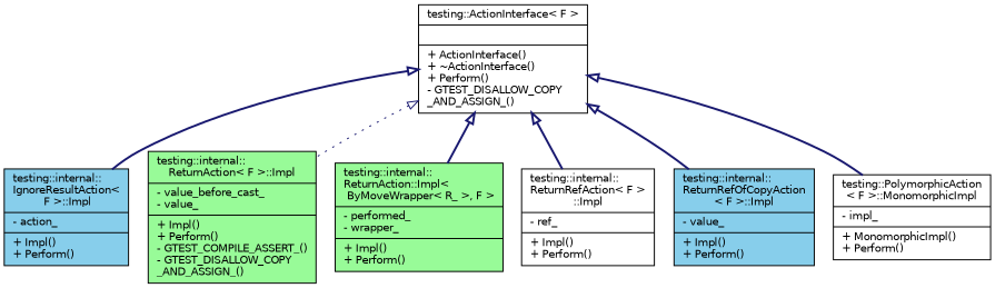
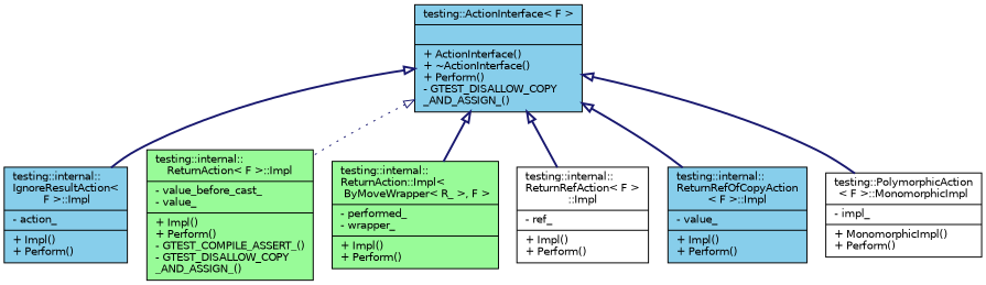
  digraph {
    fontname="DejaVu Sans"
    node [color=black fillcolor=white fontname="DejaVu Sans" fontsize=10 shape=record style=filled]
    edge [arrowtail=onormal color=midnightblue dir=back fontname="DejaVu Sans" fontsize=10 labelfontname=Helvetica labelfontsize=10 style=bold]
-   n1 [fontcolor=black height=0.2 label="{testing::ActionInterface\< F \>\n||+ ActionInterface()\l+ ~ActionInterface()\l+ Perform()\l- GTEST_DISALLOW_COPY\l_AND_ASSIGN_()\l}" width=0.4]
+   n1 [fillcolor=skyblue fontcolor=black height=0.2 label="{testing::ActionInterface\< F \>\n||+ ActionInterface()\l+ ~ActionInterface()\l+ Perform()\l- GTEST_DISALLOW_COPY\l_AND_ASSIGN_()\l}" width=0.4]
    n2 [fillcolor=skyblue height=0.2 label="{testing::internal::\lIgnoreResultAction\<\l F \>::Impl\n|- action_\l|+ Impl()\l+ Perform()\l}" width=0.4]
    n3 [fillcolor=palegreen height=0.2 label="{testing::internal::\lReturnAction\< F \>::Impl\n|- value_before_cast_\l- value_\l|+ Impl()\l+ Perform()\l- GTEST_COMPILE_ASSERT_()\l- GTEST_DISALLOW_COPY\l_AND_ASSIGN_()\l}" width=0.4]
    n4 [fillcolor=palegreen height=0.2 label="{testing::internal::\lReturnAction::Impl\<\l ByMoveWrapper\< R_ \>, F \>\n|- performed_\l- wrapper_\l|+ Impl()\l+ Perform()\l}" width=0.4]
    n5 [height=0.2 label="{testing::internal::\lReturnRefAction\< F \>\l::Impl\n|- ref_\l|+ Impl()\l+ Perform()\l}" width=0.4]
    n6 [fillcolor=skyblue height=0.2 label="{testing::internal::\lReturnRefOfCopyAction\l\< F \>::Impl\n|- value_\l|+ Impl()\l+ Perform()\l}" width=0.4]
    n7 [height=0.2 label="{testing::PolymorphicAction\l\< F \>::MonomorphicImpl\n|- impl_\l|+ MonomorphicImpl()\l+ Perform()\l}" width=0.4]
    n1 -> n2
    n1 -> n3 [style=dotted]
    n1 -> n4
    n1 -> n5
    n1 -> n6
    n1 -> n7
  }
